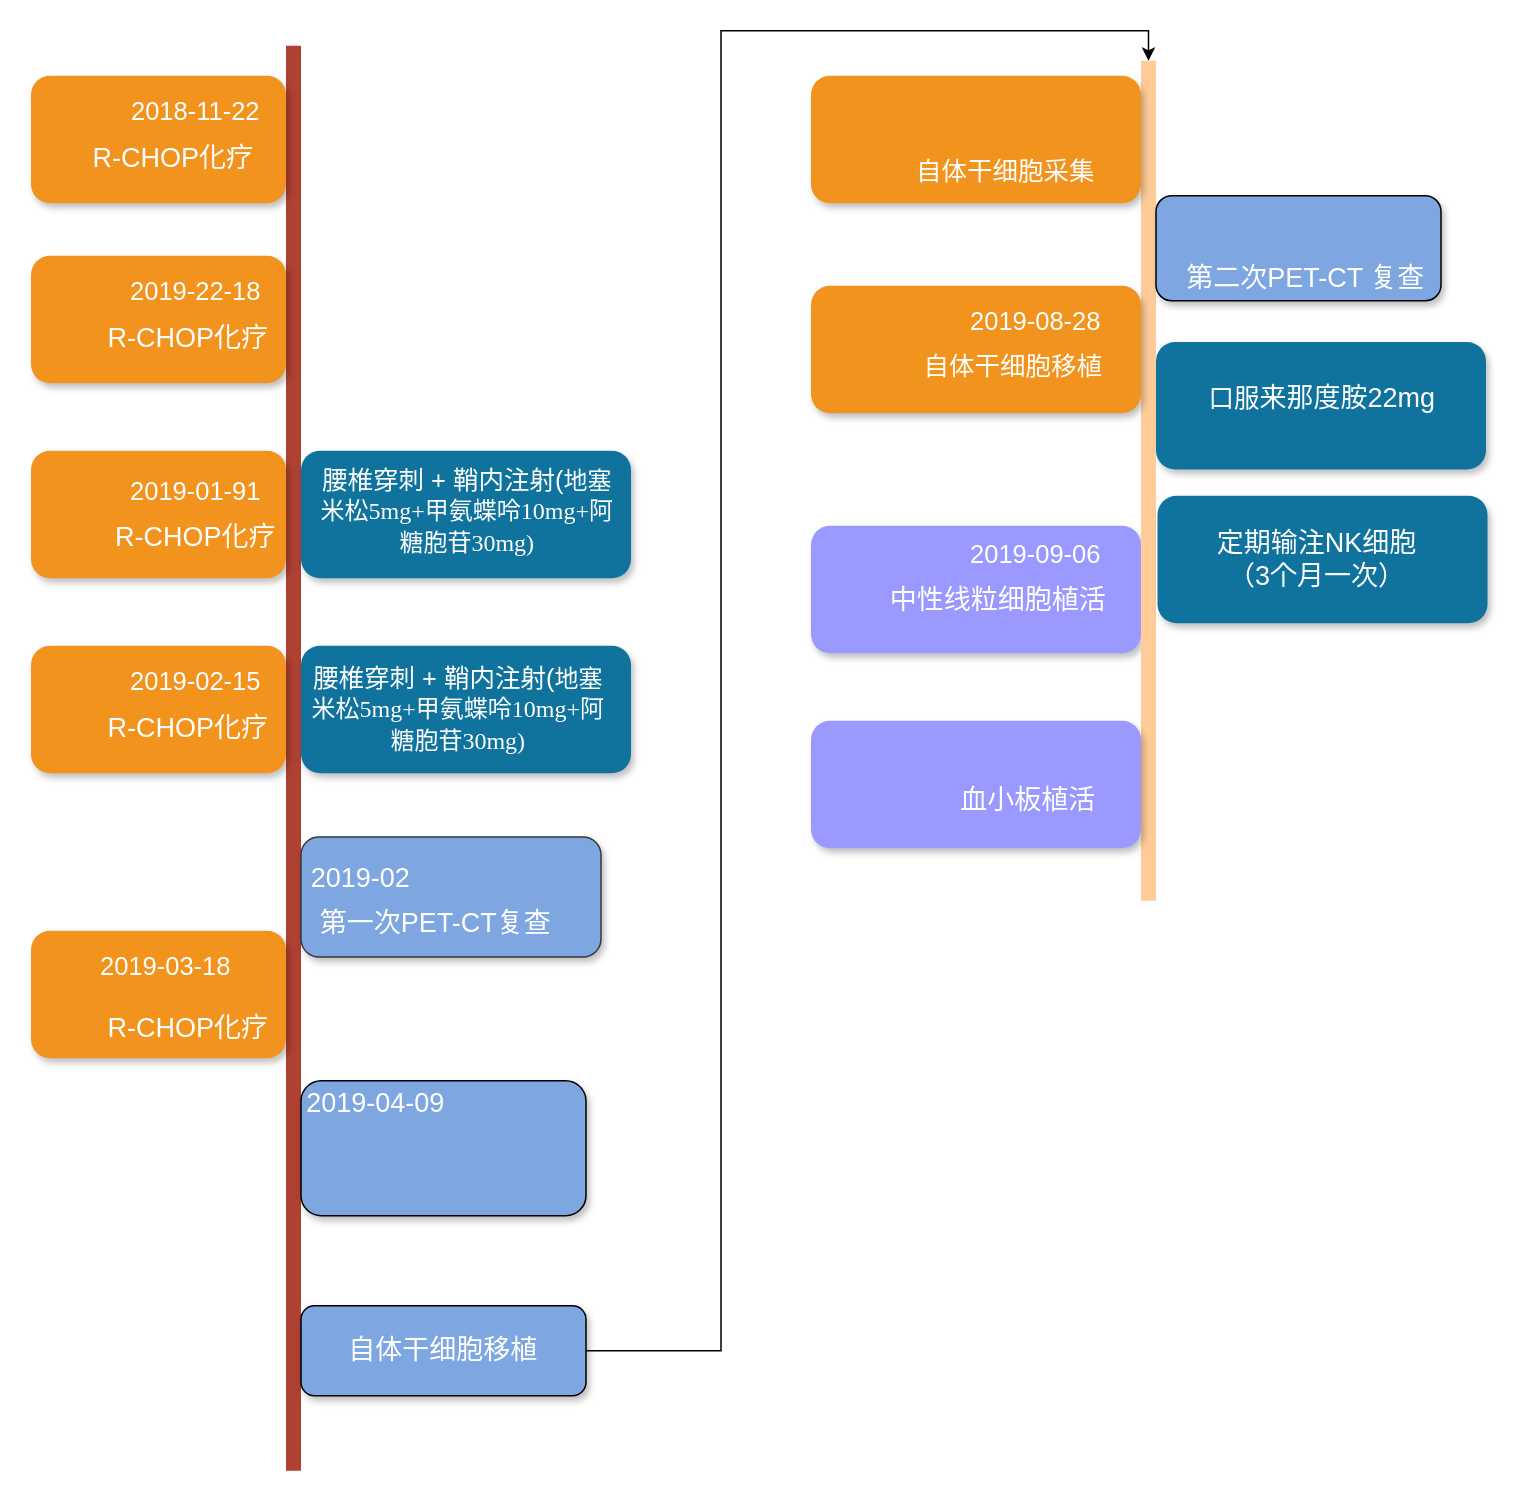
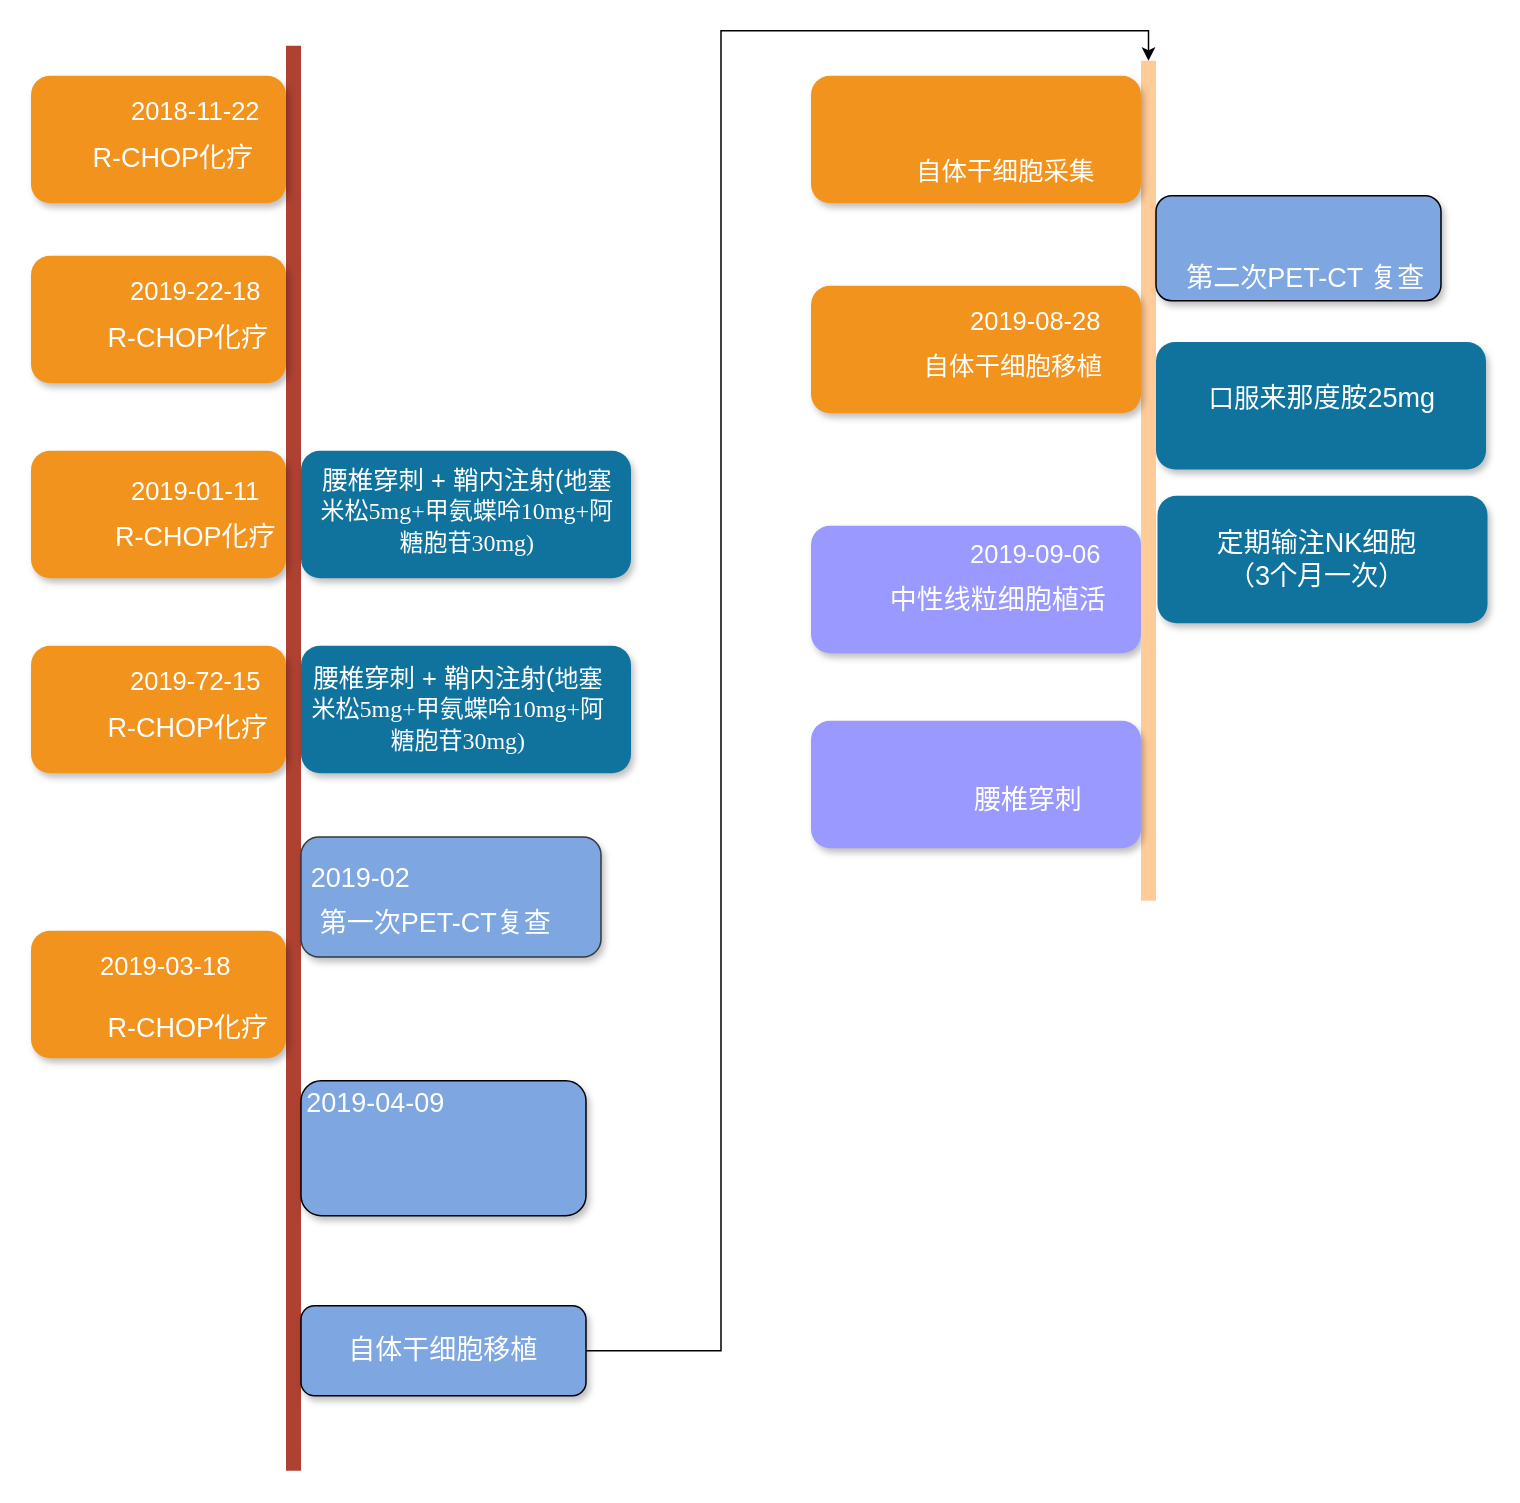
  <mxCell id="0" />
  <mxCell id="1" parent="0" />
  <mxCell id="2" value="" style="line;strokeWidth=10;direction=south;html=1;fillColor=none;fontSize=13;fontColor=#000000;align=center;strokeColor=#AE4132;" parent="1" vertex="1"><mxGeometry x="190" y="30" width="10" height="950" as="geometry" /></mxCell>
  <mxCell id="3" value="" style="rounded=1;whiteSpace=wrap;html=1;strokeColor=none;strokeWidth=1;fillColor=#F2931E;fontSize=13;fontColor=#FFFFFF;align=right;gradientColor=none;gradientDirection=east;verticalAlign=top;shadow=1;" parent="1" vertex="1"><mxGeometry x="20" y="50" width="170" height="85" as="geometry" /></mxCell>
  <mxCell id="4" value="" style="rounded=1;whiteSpace=wrap;html=1;strokeColor=none;strokeWidth=1;fillColor=#10739E;fontSize=13;fontColor=#FFFFFF;align=center;gradientColor=none;gradientDirection=east;verticalAlign=top;shadow=1;" parent="1" vertex="1"><mxGeometry x="200" y="430" width="220" height="85" as="geometry" /></mxCell>
  <mxCell id="5" value="" style="rounded=1;whiteSpace=wrap;html=1;strokeColor=none;strokeWidth=1;fillColor=#F2931E;fontSize=13;fontColor=#FFFFFF;align=center;gradientColor=none;gradientDirection=east;verticalAlign=top;shadow=1;" parent="1" vertex="1"><mxGeometry x="20" y="170" width="170" height="85" as="geometry" /></mxCell>
  <mxCell id="6" value="" style="rounded=1;whiteSpace=wrap;html=1;strokeColor=none;strokeWidth=1;fillColor=#10739E;fontSize=13;fontColor=#FFFFFF;align=center;gradientColor=none;gradientDirection=east;verticalAlign=top;shadow=1;" parent="1" vertex="1"><mxGeometry x="200" y="300" width="220" height="85" as="geometry" /></mxCell>
  <mxCell id="7" value="" style="rounded=1;whiteSpace=wrap;html=1;strokeColor=none;strokeWidth=1;fillColor=#F2931E;fontSize=13;fontColor=#FFFFFF;align=center;gradientColor=none;gradientDirection=east;verticalAlign=top;shadow=1;" parent="1" vertex="1"><mxGeometry x="20" y="300" width="170" height="85" as="geometry" /></mxCell>
  <mxCell id="8" value="" style="rounded=1;whiteSpace=wrap;html=1;strokeColor=none;strokeWidth=1;fillColor=#10739E;fontSize=13;fontColor=#FFFFFF;align=center;gradientColor=none;gradientDirection=east;verticalAlign=top;shadow=1;" parent="1" vertex="1"><mxGeometry x="770" y="227.5" width="220" height="85" as="geometry" /></mxCell>
  <mxCell id="9" value="" style="rounded=1;whiteSpace=wrap;html=1;strokeColor=none;strokeWidth=1;fillColor=#F2931E;fontSize=13;fontColor=#FFFFFF;align=center;gradientColor=none;gradientDirection=east;verticalAlign=top;shadow=1;" parent="1" vertex="1"><mxGeometry x="20" y="430" width="170" height="85" as="geometry" /></mxCell>
  <mxCell id="10" value="" style="rounded=1;whiteSpace=wrap;html=1;strokeColor=none;strokeWidth=1;fillColor=#9999FF;fontSize=13;fontColor=#FFFFFF;align=center;gradientColor=none;gradientDirection=east;verticalAlign=top;shadow=1;" parent="1" vertex="1"><mxGeometry x="540" y="350" width="220" height="85" as="geometry" /></mxCell>
  <mxCell id="11" value="" style="rounded=1;whiteSpace=wrap;html=1;strokeColor=none;strokeWidth=1;fillColor=#F2931E;fontSize=13;fontColor=#FFFFFF;align=center;gradientColor=none;gradientDirection=east;verticalAlign=top;shadow=1;" vertex="1" parent="1"><mxGeometry x="20" y="620" width="170" height="85" as="geometry" /></mxCell>
  <mxCell id="12" value="" style="line;strokeWidth=10;direction=south;html=1;fillColor=none;fontSize=13;fontColor=#000000;align=center;strokeColor=#FFCC99;" vertex="1" parent="1"><mxGeometry x="760" y="40" width="10" height="560" as="geometry" /></mxCell>
  <mxCell id="13" value="" style="rounded=1;whiteSpace=wrap;html=1;strokeColor=none;strokeWidth=1;fillColor=#F2931E;fontSize=13;fontColor=#FFFFFF;align=center;gradientColor=none;gradientDirection=east;verticalAlign=top;shadow=1;" vertex="1" parent="1"><mxGeometry x="540" y="50" width="220" height="85" as="geometry" /></mxCell>
  <mxCell id="14" value="2018-11-22" style="text;html=1;strokeColor=none;fillColor=none;align=center;verticalAlign=middle;whiteSpace=wrap;rounded=0;fontColor=#FFFFFF;fontSize=17;" vertex="1" parent="1"><mxGeometry x="80" y="60" width="100" height="30" as="geometry" /></mxCell>
  <mxCell id="15" value="2019-22-18" style="text;html=1;strokeColor=none;fillColor=none;align=center;verticalAlign=middle;whiteSpace=wrap;rounded=0;fontColor=#FFFFFF;fontSize=17;" vertex="1" parent="1"><mxGeometry x="80" y="180" width="100" height="30" as="geometry" /></mxCell>
- <mxCell id="16" value="2019-01-91" style="text;html=1;strokeColor=none;fillColor=none;align=center;verticalAlign=middle;whiteSpace=wrap;rounded=0;fontColor=#FFFFFF;fontSize=17;" vertex="1" parent="1"><mxGeometry x="80" y="312.5" width="100" height="30" as="geometry" /></mxCell>
- <mxCell id="17" value="2019-02-15" style="text;html=1;strokeColor=none;fillColor=none;align=center;verticalAlign=middle;whiteSpace=wrap;rounded=0;fontColor=#FFFFFF;fontSize=17;" vertex="1" parent="1"><mxGeometry x="80" y="440" width="100" height="30" as="geometry" /></mxCell>
+ <mxCell id="16" value="2019-01-11" style="text;html=1;strokeColor=none;fillColor=none;align=center;verticalAlign=middle;whiteSpace=wrap;rounded=0;fontColor=#FFFFFF;fontSize=17;" vertex="1" parent="1"><mxGeometry x="80" y="312.5" width="100" height="30" as="geometry" /></mxCell>
+ <mxCell id="17" value="2019-72-15" style="text;html=1;strokeColor=none;fillColor=none;align=center;verticalAlign=middle;whiteSpace=wrap;rounded=0;fontColor=#FFFFFF;fontSize=17;" vertex="1" parent="1"><mxGeometry x="80" y="440" width="100" height="30" as="geometry" /></mxCell>
  <mxCell id="18" value="2019-03-18" style="text;html=1;strokeColor=none;fillColor=none;align=center;verticalAlign=middle;whiteSpace=wrap;rounded=0;fontColor=#FFFFFF;fontSize=17;" vertex="1" parent="1"><mxGeometry x="60" y="630" width="100" height="30" as="geometry" /></mxCell>
  <mxCell id="19" value="腰椎穿刺 + 鞘内注射(&lt;span style=&quot;font-size: 12.0pt&quot;&gt;地塞米松&lt;/span&gt;&lt;span lang=&quot;EN-US&quot; style=&quot;font-size: 12.0pt ; font-family: &amp;#34;times new roman&amp;#34; , serif&quot;&gt;5mg+&lt;/span&gt;&lt;span style=&quot;font-size: 12.0pt&quot;&gt;甲氨蝶呤&lt;/span&gt;&lt;span lang=&quot;EN-US&quot; style=&quot;font-size: 12.0pt ; font-family: &amp;#34;times new roman&amp;#34; , serif&quot;&gt;10mg+&lt;/span&gt;&lt;span style=&quot;font-size: 12.0pt&quot;&gt;阿糖胞苷&lt;/span&gt;&lt;span lang=&quot;EN-US&quot; style=&quot;font-size: 12.0pt ; font-family: &amp;#34;times new roman&amp;#34; , serif&quot;&gt;30mg)&lt;/span&gt;" style="text;html=1;strokeColor=none;fillColor=none;align=center;verticalAlign=middle;whiteSpace=wrap;rounded=0;fontSize=17;fontColor=#FFFFFF;" vertex="1" parent="1"><mxGeometry x="211" y="310" width="200" height="62.5" as="geometry" /></mxCell>
  <mxCell id="20" value="自体干细胞采集" style="text;html=1;strokeColor=none;fillColor=none;align=center;verticalAlign=middle;whiteSpace=wrap;rounded=0;fontSize=17;fontColor=#FFFFFF;" vertex="1" parent="1"><mxGeometry x="595" y="100" width="150" height="30" as="geometry" /></mxCell>
  <mxCell id="21" value="" style="rounded=1;whiteSpace=wrap;html=1;strokeColor=none;strokeWidth=1;fillColor=#F2931E;fontSize=13;fontColor=#FFFFFF;align=center;gradientColor=none;gradientDirection=east;verticalAlign=top;shadow=1;" vertex="1" parent="1"><mxGeometry x="540" y="190" width="220" height="85" as="geometry" /></mxCell>
  <mxCell id="22" value="2019-08-28" style="text;html=1;strokeColor=none;fillColor=none;align=center;verticalAlign=middle;whiteSpace=wrap;rounded=0;fontSize=17;fontColor=#FFFFFF;" vertex="1" parent="1"><mxGeometry x="640" y="200" width="100" height="30" as="geometry" /></mxCell>
  <mxCell id="23" value="自体干细胞移植" style="text;html=1;strokeColor=none;fillColor=none;align=center;verticalAlign=middle;whiteSpace=wrap;rounded=0;fontSize=17;fontColor=#FFFFFF;" vertex="1" parent="1"><mxGeometry x="600" y="230" width="150" height="30" as="geometry" /></mxCell>
- <mxCell id="24" value="口服&lt;font style=&quot;font-size: 18px&quot;&gt;&lt;span&gt;来那度胺&lt;/span&gt;&lt;span lang=&quot;EN-US&quot; style=&quot;font-family: &amp;#34;calibri&amp;#34; , sans-serif&quot;&gt;22mg&lt;br&gt;&lt;/span&gt;&lt;/font&gt;" style="text;html=1;strokeColor=none;fillColor=none;align=center;verticalAlign=middle;whiteSpace=wrap;rounded=0;fontSize=17;fontColor=#FFFFFF;horizontal=1;" vertex="1" parent="1"><mxGeometry x="791" y="230" width="180" height="70" as="geometry" /></mxCell>
+ <mxCell id="24" value="口服&lt;font style=&quot;font-size: 18px&quot;&gt;&lt;span&gt;来那度胺&lt;/span&gt;&lt;span lang=&quot;EN-US&quot; style=&quot;font-family: &amp;#34;calibri&amp;#34; , sans-serif&quot;&gt;25mg&lt;br&gt;&lt;/span&gt;&lt;/font&gt;" style="text;html=1;strokeColor=none;fillColor=none;align=center;verticalAlign=middle;whiteSpace=wrap;rounded=0;fontSize=17;fontColor=#FFFFFF;horizontal=1;" vertex="1" parent="1"><mxGeometry x="791" y="230" width="180" height="70" as="geometry" /></mxCell>
  <mxCell id="25" value="中性线粒细胞植活" style="text;html=1;strokeColor=none;fillColor=none;align=center;verticalAlign=middle;whiteSpace=wrap;rounded=0;fontSize=18;fontColor=#FFFFFF;" vertex="1" parent="1"><mxGeometry x="590" y="385" width="150" height="30" as="geometry" /></mxCell>
  <mxCell id="26" value="2019-09-06" style="text;html=1;strokeColor=none;fillColor=none;align=center;verticalAlign=middle;whiteSpace=wrap;rounded=0;fontSize=17;fontColor=#FFFFFF;" vertex="1" parent="1"><mxGeometry x="640" y="355" width="100" height="30" as="geometry" /></mxCell>
  <mxCell id="27" value="" style="rounded=1;whiteSpace=wrap;html=1;strokeColor=none;strokeWidth=1;fillColor=#9999FF;fontSize=13;fontColor=#FFFFFF;align=center;gradientColor=none;gradientDirection=east;verticalAlign=top;shadow=1;" vertex="1" parent="1"><mxGeometry x="540" y="480" width="220" height="85" as="geometry" /></mxCell>
- <mxCell id="28" value="血小板植活" style="text;html=1;strokeColor=none;fillColor=none;align=center;verticalAlign=middle;whiteSpace=wrap;rounded=0;fontSize=18;fontColor=#FFFFFF;" vertex="1" parent="1"><mxGeometry x="620" y="517.5" width="130" height="30" as="geometry" /></mxCell>
+ <mxCell id="28" value="腰椎穿刺" style="text;html=1;strokeColor=none;fillColor=none;align=center;verticalAlign=middle;whiteSpace=wrap;rounded=0;fontSize=18;fontColor=#FFFFFF;" vertex="1" parent="1"><mxGeometry x="620" y="517.5" width="130" height="30" as="geometry" /></mxCell>
  <mxCell id="29" style="edgeStyle=orthogonalEdgeStyle;rounded=0;orthogonalLoop=1;jettySize=auto;html=1;entryX=0;entryY=0.5;entryDx=0;entryDy=0;entryPerimeter=0;fontSize=18;fontColor=#FFFFFF;" edge="1" parent="1" source="30" target="12"><mxGeometry relative="1" as="geometry"><Array as="points"><mxPoint x="480" y="900" /><mxPoint x="480" y="20" /><mxPoint x="765" y="20" /></Array></mxGeometry></mxCell>
  <mxCell id="30" value="自体干细胞移植" style="rounded=1;whiteSpace=wrap;html=1;shadow=1;glass=0;sketch=0;fontSize=18;fontColor=#FFFFFF;fillColor=#7EA6E0;" vertex="1" parent="1"><mxGeometry x="200" y="870" width="190" height="60" as="geometry" /></mxCell>
  <mxCell id="31" value="" style="rounded=1;whiteSpace=wrap;html=1;shadow=1;glass=0;sketch=0;fontSize=18;fontColor=#FFFFFF;fillColor=#7EA6E0;" vertex="1" parent="1"><mxGeometry x="770" y="130" width="190" height="70" as="geometry" /></mxCell>
  <mxCell id="32" value="第二次PET-CT 复查" style="text;html=1;strokeColor=none;fillColor=none;align=center;verticalAlign=middle;whiteSpace=wrap;rounded=0;shadow=1;glass=0;sketch=0;fontSize=18;fontColor=#FFFFFF;" vertex="1" parent="1"><mxGeometry x="785" y="170" width="170" height="30" as="geometry" /></mxCell>
  <mxCell id="33" value="" style="rounded=1;whiteSpace=wrap;html=1;shadow=1;glass=0;sketch=0;fontSize=18;fontColor=#FFFFFF;fillColor=#7EA6E0;" vertex="1" parent="1"><mxGeometry x="200" y="720" width="190" height="90" as="geometry" /></mxCell>
  <mxCell id="34" value="2019-04-09" style="text;html=1;strokeColor=none;fillColor=none;align=center;verticalAlign=middle;whiteSpace=wrap;rounded=0;fontSize=18;fontColor=#FFFFFF;" vertex="1" parent="1"><mxGeometry x="200" y="720" width="100" height="30" as="geometry" /></mxCell>
  <mxCell id="35" value="" style="rounded=1;whiteSpace=wrap;html=1;strokeColor=none;strokeWidth=1;fillColor=#10739E;fontSize=13;fontColor=#FFFFFF;align=center;gradientColor=none;gradientDirection=east;verticalAlign=top;shadow=1;" vertex="1" parent="1"><mxGeometry x="771" y="330" width="220" height="85" as="geometry" /></mxCell>
  <mxCell id="36" value="定期输注NK细胞（3个月一次）" style="text;html=1;strokeColor=none;fillColor=none;align=center;verticalAlign=middle;whiteSpace=wrap;rounded=0;shadow=1;glass=0;sketch=0;fontSize=18;fontColor=#FFFFFF;" vertex="1" parent="1"><mxGeometry x="805" y="358" width="145" height="30" as="geometry" /></mxCell>
  <mxCell id="37" value="R-CHOP化疗" style="text;html=1;strokeColor=none;fillColor=none;align=center;verticalAlign=middle;whiteSpace=wrap;rounded=0;shadow=1;glass=0;sketch=0;fontSize=18;fontColor=#FFFFFF;" vertex="1" parent="1"><mxGeometry x="60" y="90" width="110" height="30" as="geometry" /></mxCell>
  <mxCell id="38" value="R-CHOP化疗" style="text;html=1;strokeColor=none;fillColor=none;align=center;verticalAlign=middle;whiteSpace=wrap;rounded=0;shadow=1;glass=0;sketch=0;fontSize=18;fontColor=#FFFFFF;" vertex="1" parent="1"><mxGeometry x="70" y="210" width="110" height="30" as="geometry" /></mxCell>
  <mxCell id="39" value="R-CHOP化疗" style="text;html=1;strokeColor=none;fillColor=none;align=center;verticalAlign=middle;whiteSpace=wrap;rounded=0;shadow=1;glass=0;sketch=0;fontSize=18;fontColor=#FFFFFF;" vertex="1" parent="1"><mxGeometry x="75" y="342.5" width="110" height="30" as="geometry" /></mxCell>
  <mxCell id="40" value="R-CHOP化疗" style="text;html=1;strokeColor=none;fillColor=none;align=center;verticalAlign=middle;whiteSpace=wrap;rounded=0;shadow=1;glass=0;sketch=0;fontSize=18;fontColor=#FFFFFF;" vertex="1" parent="1"><mxGeometry x="70" y="470" width="110" height="30" as="geometry" /></mxCell>
  <mxCell id="41" value="R-CHOP化疗" style="text;html=1;strokeColor=none;fillColor=none;align=center;verticalAlign=middle;whiteSpace=wrap;rounded=0;shadow=1;glass=0;sketch=0;fontSize=18;fontColor=#FFFFFF;" vertex="1" parent="1"><mxGeometry x="70" y="670" width="110" height="30" as="geometry" /></mxCell>
  <mxCell id="42" value="" style="group" vertex="1" connectable="0" parent="1"><mxGeometry x="270" y="610" width="200" height="85" as="geometry" /></mxCell>
  <mxCell id="43" value="2019-02" style="text;html=1;strokeColor=none;fillColor=none;align=center;verticalAlign=middle;whiteSpace=wrap;rounded=0;fontSize=18;fontColor=#FFFFFF;" vertex="1" parent="42"><mxGeometry width="80" height="30" as="geometry" /></mxCell>
  <mxCell id="44" value="" style="rounded=1;whiteSpace=wrap;html=1;fontSize=18;fillColor=#7EA6E0;strokeColor=#36393d;shadow=1;sketch=0;glass=0;" vertex="1" parent="42"><mxGeometry x="-70" y="-52.5" width="200" height="80" as="geometry" /></mxCell>
  <mxCell id="45" value="第一次PET-CT复查" style="text;html=1;strokeColor=none;fillColor=none;align=center;verticalAlign=middle;whiteSpace=wrap;rounded=0;shadow=1;glass=0;sketch=0;fontSize=18;fontColor=#FFFFFF;" vertex="1" parent="42"><mxGeometry x="-60" y="-10" width="160" height="30" as="geometry" /></mxCell>
  <mxCell id="46" value="2019-02" style="text;html=1;strokeColor=none;fillColor=none;align=center;verticalAlign=middle;whiteSpace=wrap;rounded=0;fontSize=18;fontColor=#FFFFFF;" vertex="1" parent="42"><mxGeometry x="-70" y="-40" width="80" height="30" as="geometry" /></mxCell>
  <mxCell id="47" value="腰椎穿刺 + 鞘内注射(&lt;span style=&quot;font-size: 12.0pt&quot;&gt;地塞米松&lt;/span&gt;&lt;span lang=&quot;EN-US&quot; style=&quot;font-size: 12.0pt ; font-family: &amp;#34;times new roman&amp;#34; , serif&quot;&gt;5mg+&lt;/span&gt;&lt;span style=&quot;font-size: 12.0pt&quot;&gt;甲氨蝶呤&lt;/span&gt;&lt;span lang=&quot;EN-US&quot; style=&quot;font-size: 12.0pt ; font-family: &amp;#34;times new roman&amp;#34; , serif&quot;&gt;10mg+&lt;/span&gt;&lt;span style=&quot;font-size: 12.0pt&quot;&gt;阿糖胞苷&lt;/span&gt;&lt;span lang=&quot;EN-US&quot; style=&quot;font-size: 12.0pt ; font-family: &amp;#34;times new roman&amp;#34; , serif&quot;&gt;30mg)&lt;/span&gt;" style="text;html=1;strokeColor=none;fillColor=none;align=center;verticalAlign=middle;whiteSpace=wrap;rounded=0;fontSize=17;fontColor=#FFFFFF;" vertex="1" parent="1"><mxGeometry x="205" y="441.25" width="200" height="62.5" as="geometry" /></mxCell>
